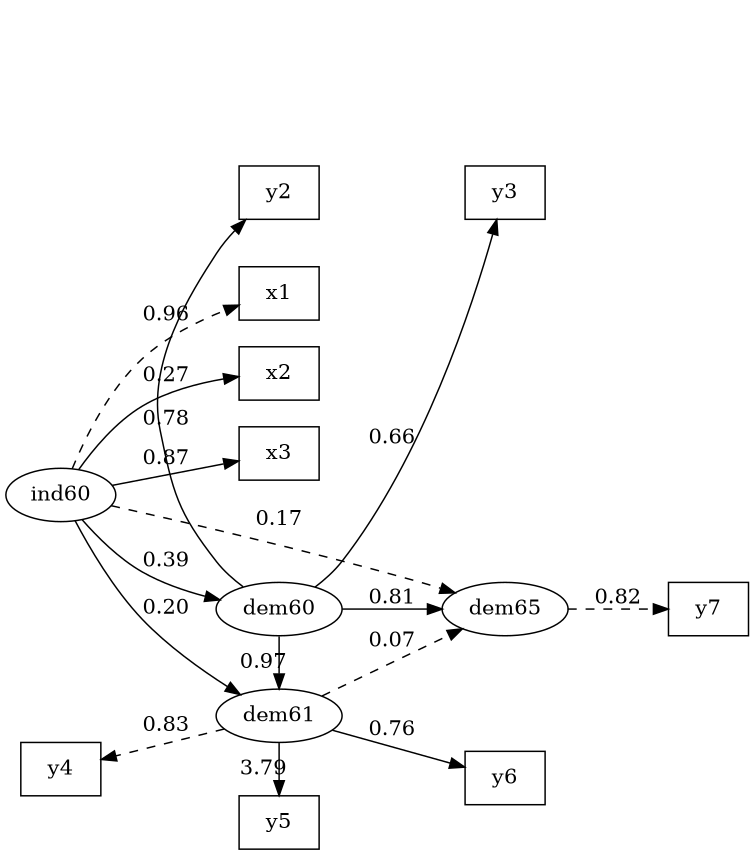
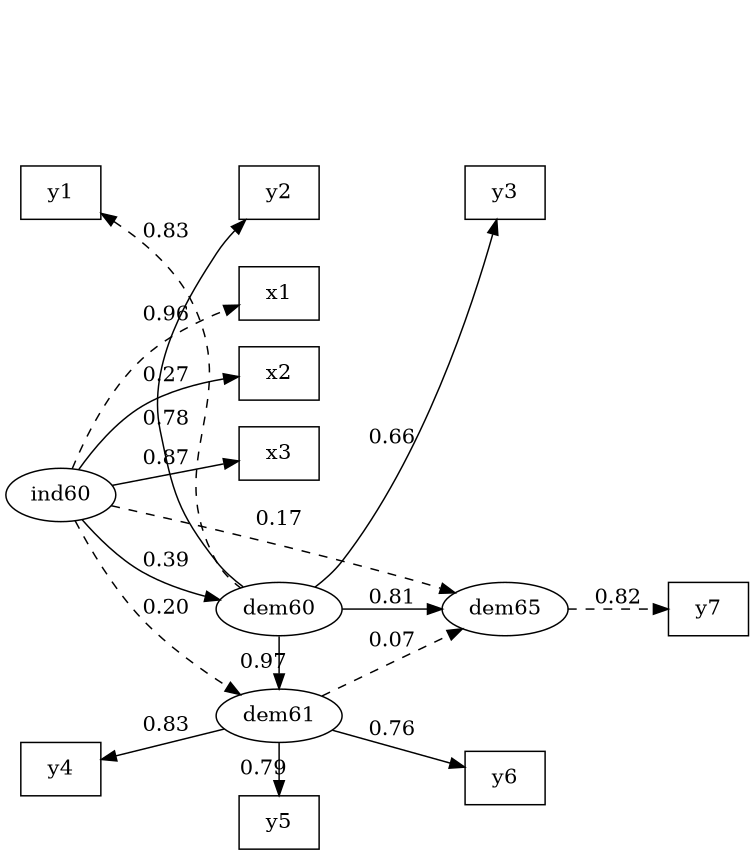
  digraph {
    rankdir=LR
    node [shape=box]
+   y1
    y2
    y3
    y4
    y5
    y6
    t0 [style=invis shape=""]
    x1
    x2
    x3
    t1 [style=invis shape=""]
    ind60 [shape=oval]
    t2 [style=invis shape=""]
    dem60 [shape=oval]
    dem61 [shape=oval]
    t3 [style=invis shape=""]
    dem65 [shape=oval]
    t4 [style=invis shape=""]
    y7
    subgraph sub_1 {
+     y1
      y2
      y3
    }
    subgraph sub_2 {
      y4
      y5
      y6
    }
    subgraph sub_3 {
      rank=same
      t0
      x1
      x2
      x3
    }
    subgraph sub_4 {
      rank=same
+     y1
      y4
      t1
      ind60
    }
    subgraph sub_5 {
      rank=same
      y2
      y5
      t2
      dem60
      dem61
    }
    subgraph sub_6 {
      rank=same
      y3
      y6
      t3
      dem65
    }
    subgraph sub_7 {
      rank=same
      t4
      y7
    }
    subgraph cluster_8 {
      style=invis
    }
+   y1 -> y2 [style=invis]
+   y1 -> dem60 [constraint=false dir=back label=0.83 style=dashed]
    y2 -> y3 [style=invis]
    y2 -> dem60 [constraint=false dir=back label=0.78]
    y3 -> dem60 [constraint=false dir=back label=0.66]
    y4 -> y5 [style=invis]
    y5 -> y6 [style=invis]
    t0 -> t1 [style=invis]
    t1 -> t2 [style=invis]
    ind60 -> x1 [label=0.96 style=dashed]
    ind60 -> x2 [label=0.27]
    ind60 -> x3 [label=0.87]
    ind60 -> dem60 [label=0.39]
-   ind60 -> dem61 [label=0.20]
+   ind60 -> dem61 [label=0.20 style=dashed]
    ind60 -> dem65 [label=0.17 style=dashed]
    t2 -> t3 [style=invis]
    dem60 -> dem61 [label=0.97]
    dem60 -> dem65 [label=0.81]
-   dem61 -> y4 [label=0.83 style=dashed]
-   dem61 -> y5 [label=3.79]
+   dem61 -> y4 [label=0.83 style=solid]
+   dem61 -> y5 [label=0.79]
    dem61 -> y6 [label=0.76]
    dem61 -> dem65 [label=0.07 style=dashed]
    t3 -> t4 [style=invis]
    dem65 -> y7 [label=0.82 style=dashed]
  }
